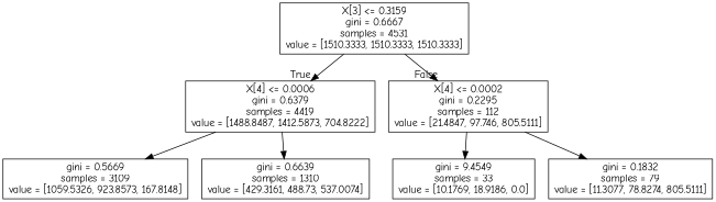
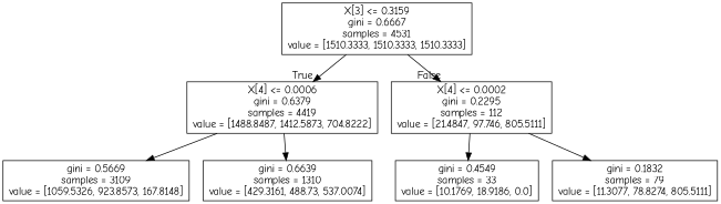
  digraph {
    fontname="Comic Neue"
    node [shape=box fontname="Comic Neue"]
    edge [fontname="Comic Neue"]
    n1 [label="X[3] <= 0.3159\ngini = 0.6667\nsamples = 4531\nvalue = [1510.3333, 1510.3333, 1510.3333]"]
    n2 [label="X[4] <= 0.0006\ngini = 0.6379\nsamples = 4419\nvalue = [1488.8487, 1412.5873, 704.8222]"]
    n3 [label="X[4] <= 0.0002\ngini = 0.2295\nsamples = 112\nvalue = [21.4847, 97.746, 805.5111]"]
    n4 [label="gini = 0.5669\nsamples = 3109\nvalue = [1059.5326, 923.8573, 167.8148]"]
    n5 [label="gini = 0.6639\nsamples = 1310\nvalue = [429.3161, 488.73, 537.0074]"]
-   n6 [label="gini = 9.4549\nsamples = 33\nvalue = [10.1769, 18.9186, 0.0]"]
+   n6 [label="gini = 0.4549\nsamples = 33\nvalue = [10.1769, 18.9186, 0.0]"]
    n7 [label="gini = 0.1832\nsamples = 79\nvalue = [11.3077, 78.8274, 805.5111]"]
    n1 -> n2 [headlabel=True labelangle=45 labeldistance=2.5]
    n1 -> n3 [headlabel=False labelangle=-45 labeldistance=2.5]
    n2 -> n4
    n2 -> n5
    n3 -> n6
    n3 -> n7
  }
